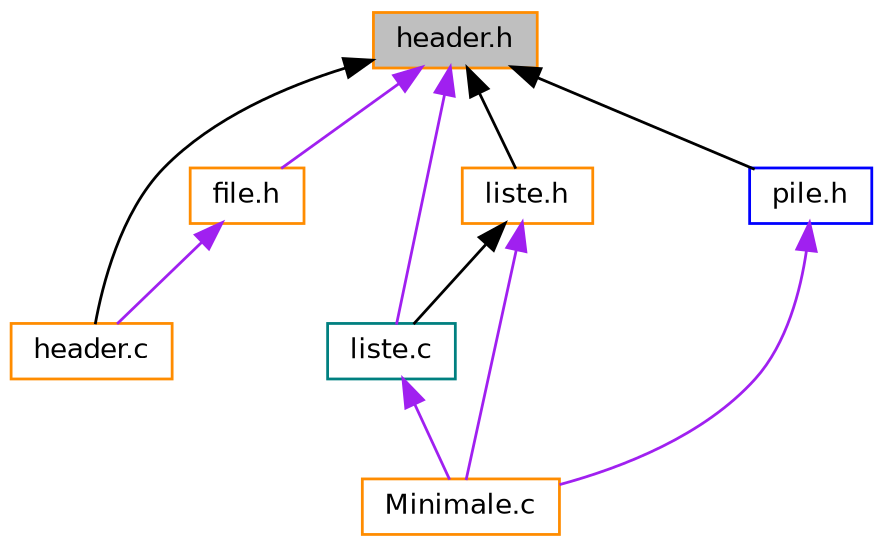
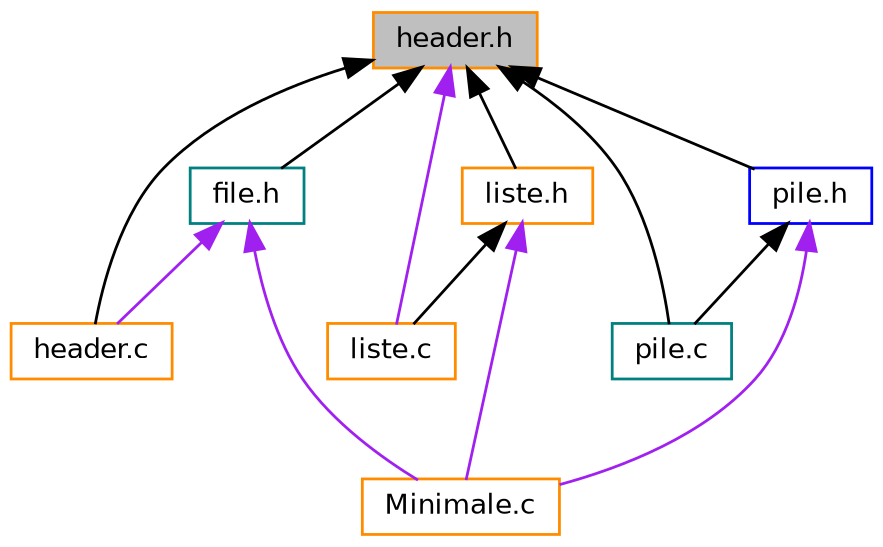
  digraph {
    node [color=darkorange fontname=Helvetica fontsize=10 shape=record]
    edge [color=purple dir=back fontname=Helvetica fontsize=10 labelfontname=Helvetica labelfontsize=10 style=solid]
    n1 [fillcolor=grey75 fontcolor=black height=0.2 label="header.h" style=filled width=0.4]
-   n2 [height=0.2 label="file.h" width=0.4]
+   n2 [color=teal height=0.2 label="file.h" width=0.4]
    n3 [height=0.2 label="header.c" width=0.4]
    n4 [height=0.2 label="liste.h" width=0.4]
-   n5 [color=teal height=0.2 label="liste.c" width=0.4]
+   n5 [height=0.2 label="liste.c" width=0.4]
    n6 [color=blue height=0.2 label="pile.h" width=0.4]
+   n7 [color=teal height=0.2 label="pile.c" width=0.4]
    n8 [height=0.2 label="Minimale.c" width=0.4]
-   n1 -> n2
+   n1 -> n2 [color=black]
    n1 -> n3 [color=black]
    n1 -> n4 [color=black]
    n1 -> n5
    n1 -> n6 [color=black]
+   n1 -> n7 [color=black]
    n2 -> n3
-   n5 -> n8
+   n2 -> n8
    n4 -> n5 [color=black]
    n4 -> n8
+   n6 -> n7 [color=black]
    n6 -> n8
  }
